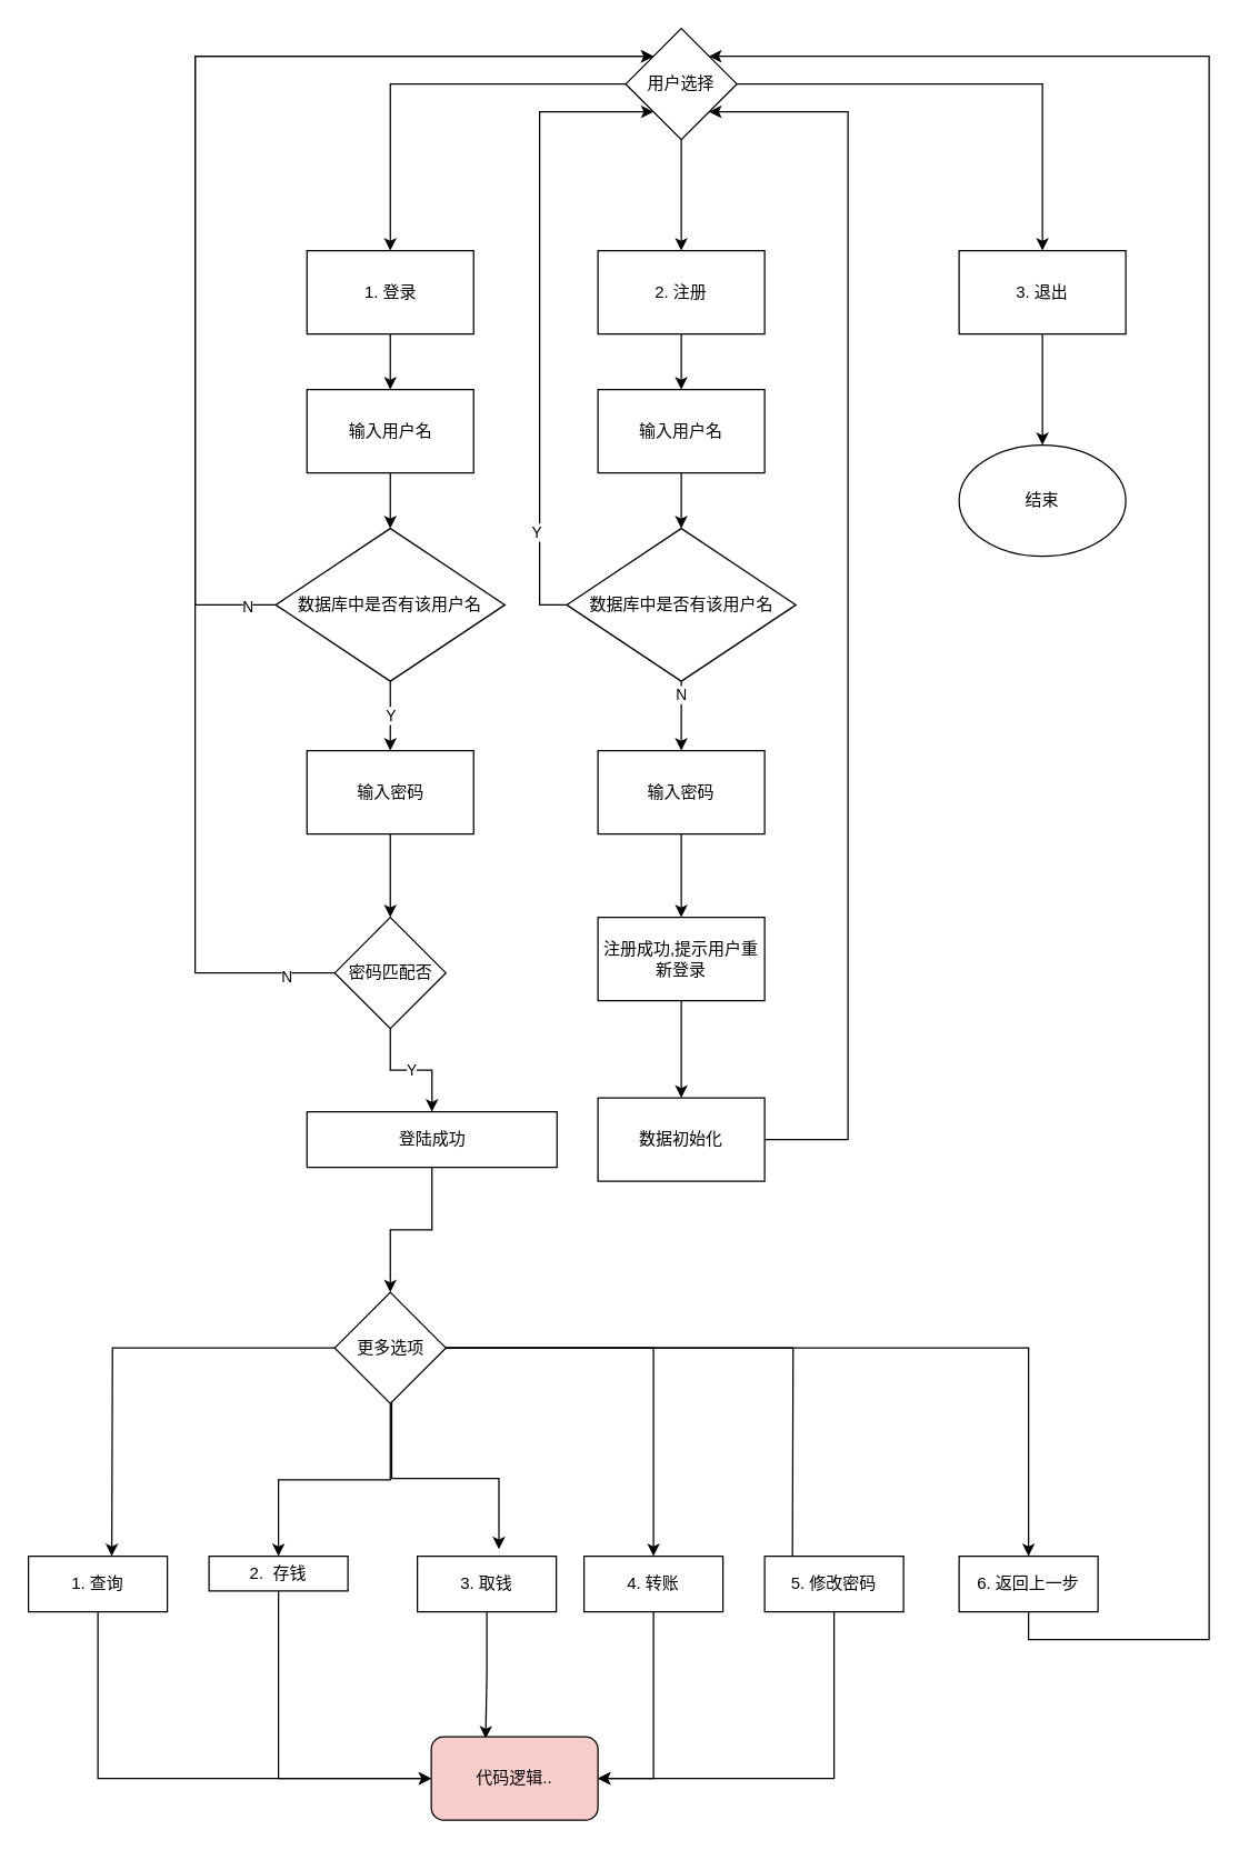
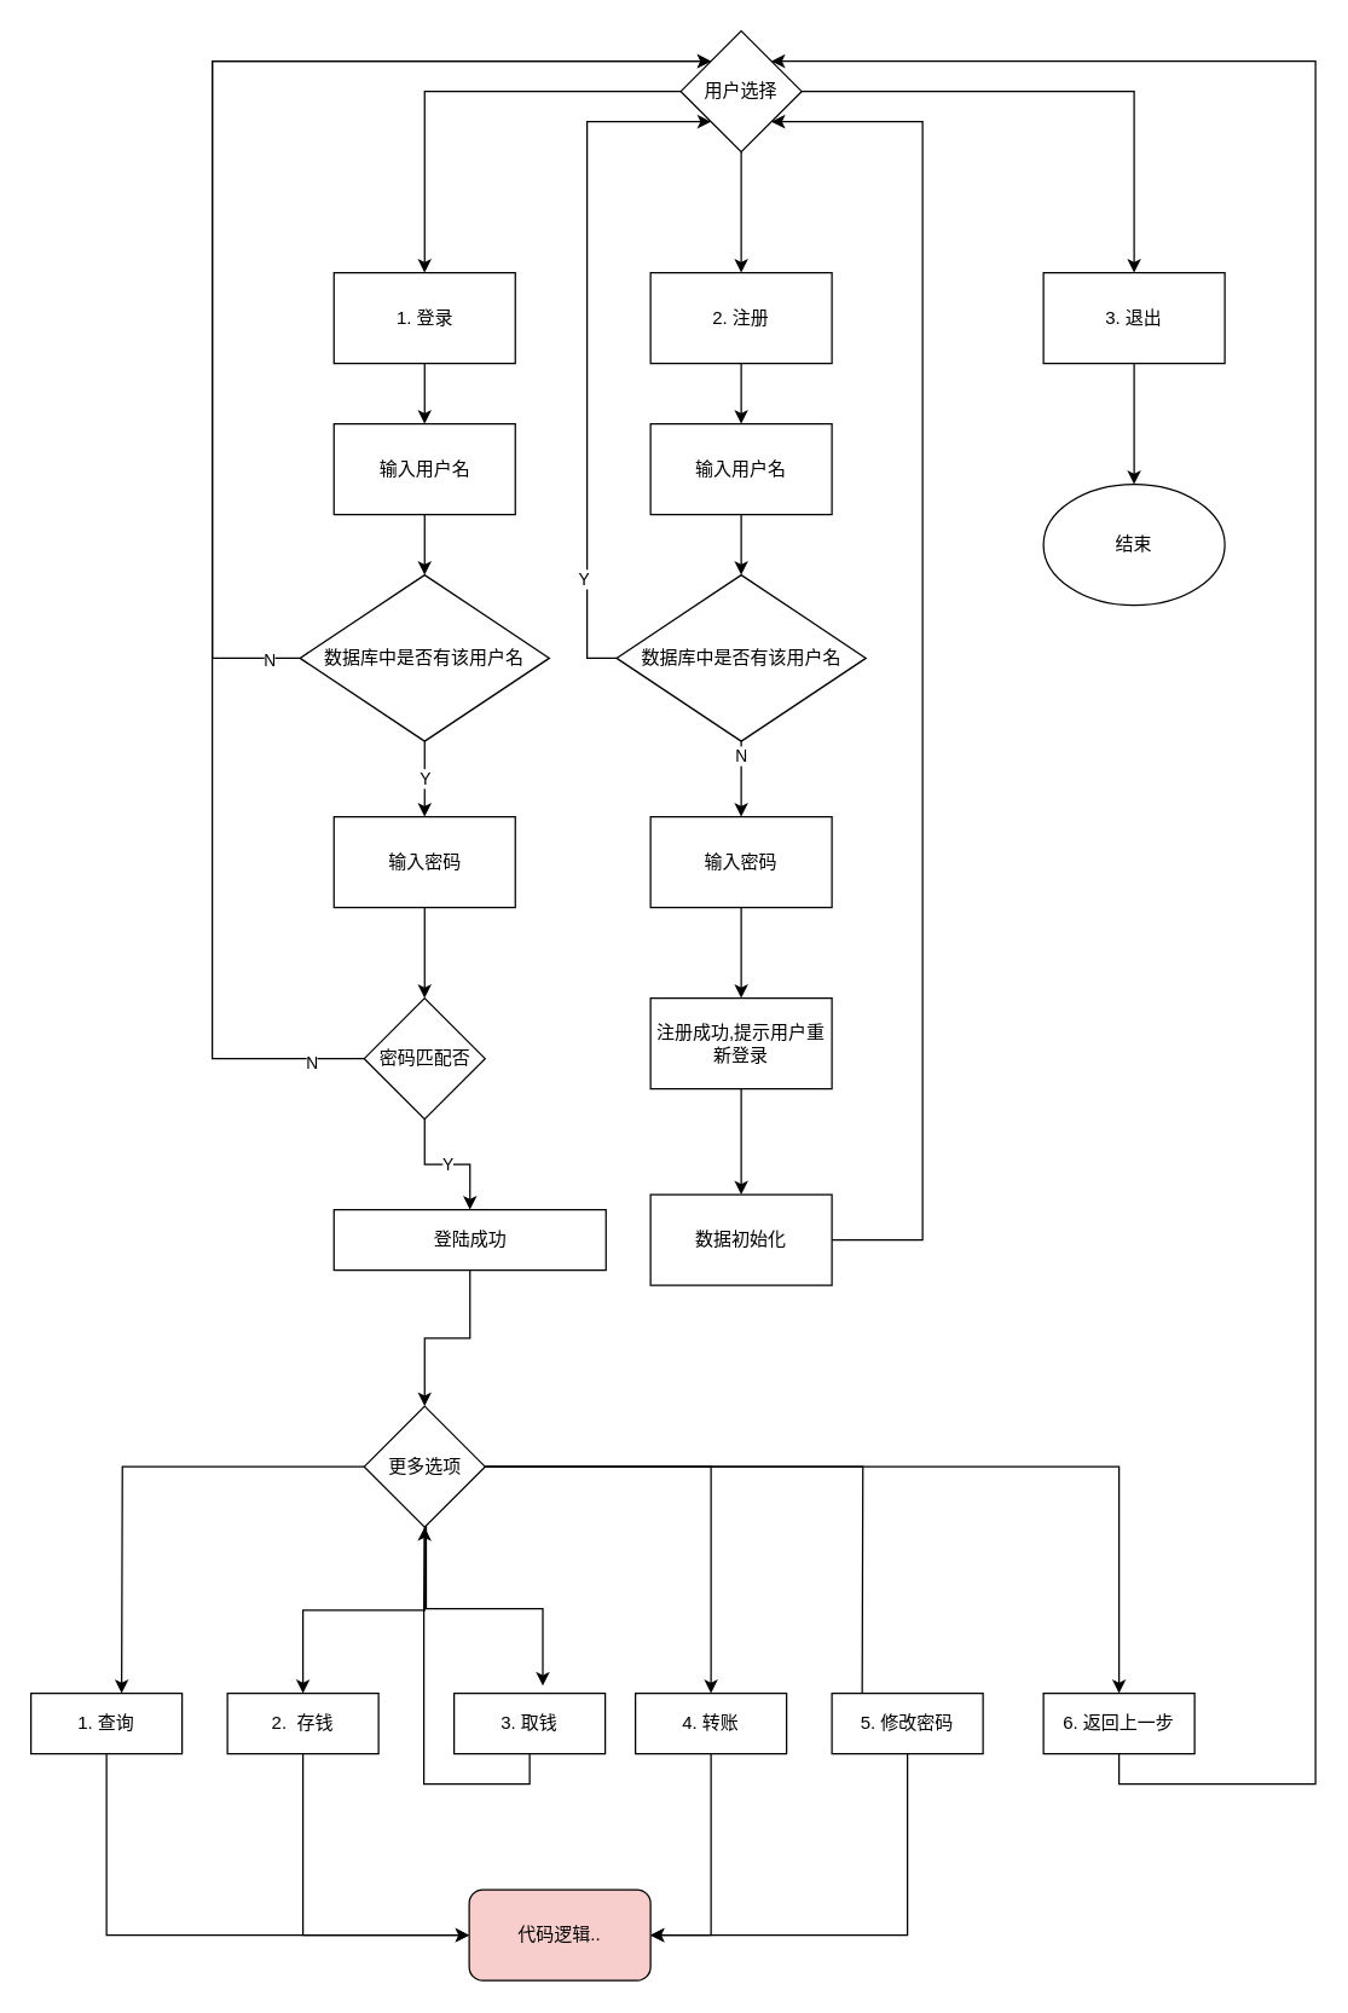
  <mxCell id="0" />
  <mxCell id="1" parent="0" />
  <mxCell id="2" value="" style="edgeStyle=orthogonalEdgeStyle;rounded=0;orthogonalLoop=1;jettySize=auto;html=1;" edge="1" parent="1" source="5" target="7"><mxGeometry relative="1" as="geometry" /></mxCell>
  <mxCell id="3" value="" style="edgeStyle=orthogonalEdgeStyle;rounded=0;orthogonalLoop=1;jettySize=auto;html=1;" edge="1" parent="1" source="5" target="9"><mxGeometry relative="1" as="geometry" /></mxCell>
  <mxCell id="4" value="" style="edgeStyle=orthogonalEdgeStyle;rounded=0;orthogonalLoop=1;jettySize=auto;html=1;" edge="1" parent="1" source="5" target="11"><mxGeometry relative="1" as="geometry" /></mxCell>
  <mxCell id="5" value="用户选择" style="rhombus;whiteSpace=wrap;html=1;" vertex="1" parent="1"><mxGeometry x="450" y="20" width="80" height="80" as="geometry" /></mxCell>
  <mxCell id="6" value="" style="edgeStyle=orthogonalEdgeStyle;rounded=0;orthogonalLoop=1;jettySize=auto;html=1;" edge="1" parent="1" source="7" target="13"><mxGeometry relative="1" as="geometry" /></mxCell>
  <mxCell id="7" value="1.&amp;nbsp;登录" style="whiteSpace=wrap;html=1;" vertex="1" parent="1"><mxGeometry x="220.5" y="180" width="120" height="60" as="geometry" /></mxCell>
  <mxCell id="8" value="" style="edgeStyle=orthogonalEdgeStyle;rounded=0;orthogonalLoop=1;jettySize=auto;html=1;" edge="1" parent="1" source="9" target="27"><mxGeometry relative="1" as="geometry" /></mxCell>
  <mxCell id="9" value="2.&amp;nbsp;注册" style="whiteSpace=wrap;html=1;" vertex="1" parent="1"><mxGeometry x="430" y="180" width="120" height="60" as="geometry" /></mxCell>
  <mxCell id="10" style="edgeStyle=orthogonalEdgeStyle;rounded=0;orthogonalLoop=1;jettySize=auto;html=1;exitX=0.5;exitY=1;exitDx=0;exitDy=0;" edge="1" parent="1" source="11"><mxGeometry relative="1" as="geometry"><mxPoint x="750" y="320" as="targetPoint" /></mxGeometry></mxCell>
  <mxCell id="11" value="3.&amp;nbsp;退出" style="whiteSpace=wrap;html=1;" vertex="1" parent="1"><mxGeometry x="690" y="180" width="120" height="60" as="geometry" /></mxCell>
  <mxCell id="12" value="" style="edgeStyle=orthogonalEdgeStyle;rounded=0;orthogonalLoop=1;jettySize=auto;html=1;" edge="1" parent="1" source="13" target="17"><mxGeometry relative="1" as="geometry" /></mxCell>
  <mxCell id="13" value="输入用户名" style="whiteSpace=wrap;html=1;" vertex="1" parent="1"><mxGeometry x="220.5" y="280" width="120" height="60" as="geometry" /></mxCell>
  <mxCell id="14" value="Y" style="edgeStyle=orthogonalEdgeStyle;rounded=0;orthogonalLoop=1;jettySize=auto;html=1;" edge="1" parent="1" source="17" target="19"><mxGeometry relative="1" as="geometry" /></mxCell>
  <mxCell id="15" style="edgeStyle=orthogonalEdgeStyle;rounded=0;orthogonalLoop=1;jettySize=auto;html=1;exitX=0;exitY=0.5;exitDx=0;exitDy=0;" edge="1" parent="1" source="17"><mxGeometry relative="1" as="geometry"><mxPoint x="470" y="40" as="targetPoint" /><Array as="points"><mxPoint x="140" y="435" /><mxPoint x="140" y="40" /><mxPoint x="470" y="40" /></Array></mxGeometry></mxCell>
  <mxCell id="16" value="N" style="edgeLabel;html=1;align=center;verticalAlign=middle;resizable=0;points=[];" vertex="1" connectable="0" parent="15"><mxGeometry x="-0.947" y="1" relative="1" as="geometry"><mxPoint as="offset" /></mxGeometry></mxCell>
  <mxCell id="17" value="数据库中是否有该用户名" style="rhombus;whiteSpace=wrap;html=1;" vertex="1" parent="1"><mxGeometry x="198" y="380" width="165" height="110" as="geometry" /></mxCell>
  <mxCell id="18" value="" style="edgeStyle=orthogonalEdgeStyle;rounded=0;orthogonalLoop=1;jettySize=auto;html=1;" edge="1" parent="1" source="19" target="23"><mxGeometry relative="1" as="geometry" /></mxCell>
  <mxCell id="19" value="输入密码" style="whiteSpace=wrap;html=1;" vertex="1" parent="1"><mxGeometry x="220.5" y="540" width="120" height="60" as="geometry" /></mxCell>
  <mxCell id="20" value="Y" style="edgeStyle=orthogonalEdgeStyle;rounded=0;orthogonalLoop=1;jettySize=auto;html=1;" edge="1" parent="1" source="23" target="25"><mxGeometry relative="1" as="geometry" /></mxCell>
  <mxCell id="21" style="edgeStyle=orthogonalEdgeStyle;rounded=0;orthogonalLoop=1;jettySize=auto;html=1;exitX=0;exitY=0.5;exitDx=0;exitDy=0;entryX=0;entryY=0;entryDx=0;entryDy=0;" edge="1" parent="1" source="23" target="5"><mxGeometry relative="1" as="geometry"><mxPoint x="470" y="80" as="targetPoint" /><Array as="points"><mxPoint x="140" y="700" /><mxPoint x="140" y="40" /></Array></mxGeometry></mxCell>
  <mxCell id="22" value="N" style="edgeLabel;html=1;align=center;verticalAlign=middle;resizable=0;points=[];" vertex="1" connectable="0" parent="21"><mxGeometry x="-0.936" y="2" relative="1" as="geometry"><mxPoint as="offset" /></mxGeometry></mxCell>
  <mxCell id="23" value="密码匹配否" style="rhombus;whiteSpace=wrap;html=1;" vertex="1" parent="1"><mxGeometry x="240.5" y="660" width="80" height="80" as="geometry" /></mxCell>
  <mxCell id="24" value="" style="edgeStyle=orthogonalEdgeStyle;rounded=0;orthogonalLoop=1;jettySize=auto;html=1;" edge="1" parent="1" source="25" target="45"><mxGeometry relative="1" as="geometry" /></mxCell>
  <mxCell id="25" value="登陆成功" style="whiteSpace=wrap;html=1;" vertex="1" parent="1"><mxGeometry x="220.5" y="800" width="180" height="40" as="geometry" /></mxCell>
  <mxCell id="26" style="edgeStyle=orthogonalEdgeStyle;rounded=0;orthogonalLoop=1;jettySize=auto;html=1;exitX=0.5;exitY=1;exitDx=0;exitDy=0;" edge="1" parent="1" source="27" target="32"><mxGeometry relative="1" as="geometry" /></mxCell>
  <mxCell id="27" value="输入用户名" style="whiteSpace=wrap;html=1;" vertex="1" parent="1"><mxGeometry x="430" y="280" width="120" height="60" as="geometry" /></mxCell>
  <mxCell id="28" value="" style="edgeStyle=orthogonalEdgeStyle;rounded=0;orthogonalLoop=1;jettySize=auto;html=1;" edge="1" parent="1" source="32" target="34"><mxGeometry relative="1" as="geometry" /></mxCell>
  <mxCell id="29" value="N" style="edgeLabel;html=1;align=center;verticalAlign=middle;resizable=0;points=[];" vertex="1" connectable="0" parent="28"><mxGeometry x="-0.649" y="-1" relative="1" as="geometry"><mxPoint as="offset" /></mxGeometry></mxCell>
  <mxCell id="30" style="edgeStyle=orthogonalEdgeStyle;rounded=0;orthogonalLoop=1;jettySize=auto;html=1;exitX=0;exitY=0.5;exitDx=0;exitDy=0;entryX=0;entryY=1;entryDx=0;entryDy=0;" edge="1" parent="1" source="32" target="5"><mxGeometry relative="1" as="geometry"><mxPoint x="470" y="40" as="targetPoint" /><Array as="points"><mxPoint x="388" y="435" /><mxPoint x="388" y="80" /></Array></mxGeometry></mxCell>
  <mxCell id="31" value="Y" style="edgeLabel;html=1;align=center;verticalAlign=middle;resizable=0;points=[];" vertex="1" connectable="0" parent="30"><mxGeometry x="-0.683" y="3" relative="1" as="geometry"><mxPoint as="offset" /></mxGeometry></mxCell>
  <mxCell id="32" value="数据库中是否有该用户名" style="rhombus;whiteSpace=wrap;html=1;" vertex="1" parent="1"><mxGeometry x="407.5" y="380" width="165" height="110" as="geometry" /></mxCell>
  <mxCell id="33" value="" style="edgeStyle=orthogonalEdgeStyle;rounded=0;orthogonalLoop=1;jettySize=auto;html=1;" edge="1" parent="1" source="34" target="36"><mxGeometry relative="1" as="geometry" /></mxCell>
  <mxCell id="34" value="输入密码" style="whiteSpace=wrap;html=1;" vertex="1" parent="1"><mxGeometry x="430" y="540" width="120" height="60" as="geometry" /></mxCell>
  <mxCell id="35" value="" style="edgeStyle=orthogonalEdgeStyle;rounded=0;orthogonalLoop=1;jettySize=auto;html=1;" edge="1" parent="1" source="36" target="38"><mxGeometry relative="1" as="geometry" /></mxCell>
  <mxCell id="36" value="注册成功,提示用户重新登录" style="whiteSpace=wrap;html=1;" vertex="1" parent="1"><mxGeometry x="430" y="660" width="120" height="60" as="geometry" /></mxCell>
  <mxCell id="37" style="edgeStyle=orthogonalEdgeStyle;rounded=0;orthogonalLoop=1;jettySize=auto;html=1;exitX=1;exitY=0.5;exitDx=0;exitDy=0;entryX=1;entryY=1;entryDx=0;entryDy=0;" edge="1" parent="1" source="38" target="5"><mxGeometry relative="1" as="geometry"><Array as="points"><mxPoint x="610" y="820" /><mxPoint x="610" y="80" /></Array></mxGeometry></mxCell>
  <mxCell id="38" value="数据初始化" style="whiteSpace=wrap;html=1;" vertex="1" parent="1"><mxGeometry x="430" y="790" width="120" height="60" as="geometry" /></mxCell>
  <mxCell id="39" style="edgeStyle=orthogonalEdgeStyle;rounded=0;orthogonalLoop=1;jettySize=auto;html=1;exitX=0;exitY=0.5;exitDx=0;exitDy=0;" edge="1" parent="1" source="45"><mxGeometry relative="1" as="geometry"><mxPoint y="1120" as="targetPoint" x="80" /></mxGeometry></mxCell>
  <mxCell id="40" value="" style="edgeStyle=orthogonalEdgeStyle;rounded=0;orthogonalLoop=1;jettySize=auto;html=1;entryX=0.5;entryY=0;entryDx=0;entryDy=0;" edge="1" parent="1" source="45" target="51"><mxGeometry relative="1" as="geometry"><mxPoint x="200" y="1100" as="targetPoint" /></mxGeometry></mxCell>
  <mxCell id="41" value="" style="edgeStyle=orthogonalEdgeStyle;rounded=0;orthogonalLoop=1;jettySize=auto;html=1;exitX=0.5;exitY=1;exitDx=0;exitDy=0;entryX=0.577;entryY=0.025;entryDx=0;entryDy=0;entryPerimeter=0;" edge="1" parent="1"><mxGeometry relative="1" as="geometry"><mxPoint x="281.5" y="1004" as="sourcePoint" /><mxPoint x="358.7" y="1115" as="targetPoint" /><Array as="points"><mxPoint x="282" y="1064" /><mxPoint x="359" y="1064" /></Array></mxGeometry></mxCell>
  <mxCell id="42" value="" style="edgeStyle=orthogonalEdgeStyle;rounded=0;orthogonalLoop=1;jettySize=auto;html=1;entryX=0.5;entryY=0;entryDx=0;entryDy=0;" edge="1" parent="1" source="45" target="55"><mxGeometry relative="1" as="geometry"><mxPoint x="460" y="1040" as="targetPoint" /></mxGeometry></mxCell>
  <mxCell id="43" value="" style="edgeStyle=orthogonalEdgeStyle;rounded=0;orthogonalLoop=1;jettySize=auto;html=1;" edge="1" parent="1" source="45"><mxGeometry relative="1" as="geometry"><mxPoint x="570" y="1130" as="targetPoint" /></mxGeometry></mxCell>
  <mxCell id="44" style="edgeStyle=orthogonalEdgeStyle;rounded=0;orthogonalLoop=1;jettySize=auto;html=1;exitX=1;exitY=0.5;exitDx=0;exitDy=0;entryX=0.5;entryY=0;entryDx=0;entryDy=0;" edge="1" parent="1" source="45" target="49"><mxGeometry relative="1" as="geometry" /></mxCell>
  <mxCell id="45" value="更多选项" style="rhombus;whiteSpace=wrap;html=1;" vertex="1" parent="1"><mxGeometry x="240.5" y="930" width="80" height="80" as="geometry" /></mxCell>
  <mxCell id="46" style="edgeStyle=orthogonalEdgeStyle;rounded=0;orthogonalLoop=1;jettySize=auto;html=1;exitX=0.5;exitY=1;exitDx=0;exitDy=0;entryX=0;entryY=0.5;entryDx=0;entryDy=0;" edge="1" parent="1" source="47" target="58"><mxGeometry relative="1" as="geometry" /></mxCell>
  <mxCell id="47" value="1. 查询" style="rounded=0;whiteSpace=wrap;html=1;" vertex="1" parent="1"><mxGeometry x="20" y="1120" width="100" height="40" as="geometry" /></mxCell>
  <mxCell id="48" style="edgeStyle=orthogonalEdgeStyle;rounded=0;orthogonalLoop=1;jettySize=auto;html=1;exitX=0.5;exitY=1;exitDx=0;exitDy=0;entryX=1;entryY=0;entryDx=0;entryDy=0;" edge="1" parent="1" source="49" target="5"><mxGeometry relative="1" as="geometry"><Array as="points"><mxPoint x="740" y="1180" /><mxPoint x="870" y="1180" /><mxPoint x="870" y="40" /></Array></mxGeometry></mxCell>
  <mxCell id="49" value="6.&amp;nbsp;返回上一步" style="rounded=0;whiteSpace=wrap;html=1;" vertex="1" parent="1"><mxGeometry x="690" y="1120" width="100" height="40" as="geometry" /></mxCell>
  <mxCell id="50" style="edgeStyle=orthogonalEdgeStyle;rounded=0;orthogonalLoop=1;jettySize=auto;html=1;exitX=0.5;exitY=1;exitDx=0;exitDy=0;entryX=0;entryY=0.5;entryDx=0;entryDy=0;" edge="1" parent="1" source="51" target="58"><mxGeometry relative="1" as="geometry" /></mxCell>
- <mxCell id="51" value="2.&amp;nbsp; 存钱" style="whiteSpace=wrap;html=1;" vertex="1" parent="1"><mxGeometry x="150" y="1120" width="100" height="25" as="geometry" /></mxCell>
- <mxCell id="52" style="edgeStyle=orthogonalEdgeStyle;rounded=0;orthogonalLoop=1;jettySize=auto;html=1;exitX=0.5;exitY=1;exitDx=0;exitDy=0;entryX=0.326;entryY=0.021;entryDx=0;entryDy=0;entryPerimeter=0;" edge="1" parent="1" source="53" target="58"><mxGeometry relative="1" as="geometry" /></mxCell>
+ <mxCell id="51" value="2.&amp;nbsp; 存钱" style="whiteSpace=wrap;html=1;" vertex="1" parent="1"><mxGeometry x="150" y="1120" width="100" height="40" as="geometry" /></mxCell>
+ <mxCell id="52" style="edgeStyle=orthogonalEdgeStyle;rounded=0;orthogonalLoop=1;jettySize=auto;html=1;exitX=0.5;exitY=1;exitDx=0;exitDy=0;" edge="1" parent="1" source="53" target="45"><mxGeometry relative="1" as="geometry" /></mxCell>
  <mxCell id="53" value="3.&amp;nbsp;取钱" style="whiteSpace=wrap;html=1;" vertex="1" parent="1"><mxGeometry x="300" y="1120" width="100" height="40" as="geometry" /></mxCell>
  <mxCell id="54" style="edgeStyle=orthogonalEdgeStyle;rounded=0;orthogonalLoop=1;jettySize=auto;html=1;exitX=0.5;exitY=1;exitDx=0;exitDy=0;entryX=1;entryY=0.5;entryDx=0;entryDy=0;" edge="1" parent="1" source="55" target="58"><mxGeometry relative="1" as="geometry" /></mxCell>
  <mxCell id="55" value="4.&amp;nbsp;转账" style="whiteSpace=wrap;html=1;" vertex="1" parent="1"><mxGeometry x="420" y="1120" width="100" height="40" as="geometry" /></mxCell>
  <mxCell id="56" style="edgeStyle=orthogonalEdgeStyle;rounded=0;orthogonalLoop=1;jettySize=auto;html=1;exitX=0.5;exitY=1;exitDx=0;exitDy=0;entryX=1;entryY=0.5;entryDx=0;entryDy=0;" edge="1" parent="1" source="57" target="58"><mxGeometry relative="1" as="geometry" /></mxCell>
  <mxCell id="57" value="5.&amp;nbsp;修改密码" style="whiteSpace=wrap;html=1;" vertex="1" parent="1"><mxGeometry x="550" y="1120" width="100" height="40" as="geometry" /></mxCell>
  <mxCell id="58" value="代码逻辑.." style="rounded=1;whiteSpace=wrap;html=1;fillColor=#f8cecc;" vertex="1" parent="1"><mxGeometry x="310" y="1250" width="120" height="60" as="geometry" /></mxCell>
  <mxCell id="59" value="结束" style="ellipse;whiteSpace=wrap;html=1;" vertex="1" parent="1"><mxGeometry x="690" y="320" width="120" height="80" as="geometry" /></mxCell>
